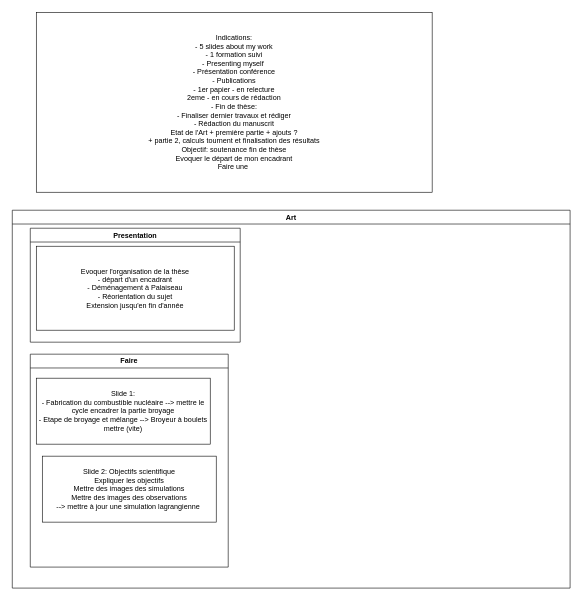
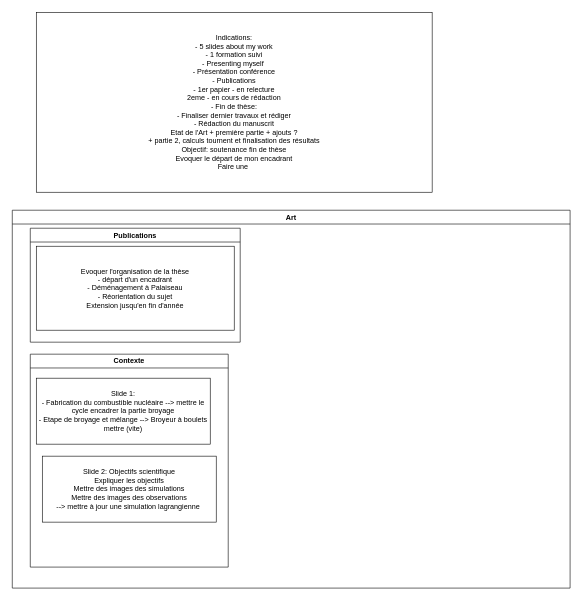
  <mxCell id="0" />
  <mxCell id="1" parent="0" />
  <mxCell id="2" value="Art" style="swimlane;whiteSpace=wrap;html=1;" vertex="1" parent="1"><mxGeometry x="20" y="350" width="930" height="630" as="geometry" /></mxCell>
- <mxCell id="3" value="Faire" style="swimlane;whiteSpace=wrap;html=1;" vertex="1" parent="2"><mxGeometry x="30" y="240" width="330" height="355" as="geometry" /></mxCell>
+ <mxCell id="3" value="Contexte" style="swimlane;whiteSpace=wrap;html=1;" vertex="1" parent="2"><mxGeometry x="30" y="240" width="330" height="355" as="geometry" /></mxCell>
  <mxCell id="4" value="Slide 1: &lt;br&gt;- Fabrication du combustible nucléaire --&amp;gt; mettre le cycle encadrer la partie broyage&lt;br&gt;- Etape de broyage et mélange --&amp;gt; Broyeur à boulets mettre (vite)" style="rounded=0;whiteSpace=wrap;html=1;" vertex="1" parent="3"><mxGeometry x="10" y="40" width="290" height="110" as="geometry" /></mxCell>
  <mxCell id="5" value="Slide 2: Objectifs scientifique&lt;br&gt;Expliquer les objectifs&lt;br&gt;Mettre des images des simulations&lt;br&gt;Mettre des images des observations&lt;br&gt;--&amp;gt; mettre à jour une simulation lagrangienne&amp;nbsp;" style="rounded=0;whiteSpace=wrap;html=1;" vertex="1" parent="3"><mxGeometry x="20" y="170" width="290" height="110" as="geometry" /></mxCell>
- <mxCell id="6" value="Presentation" style="swimlane;whiteSpace=wrap;html=1;" vertex="1" parent="2"><mxGeometry x="30" y="30" width="350" height="190" as="geometry" /></mxCell>
+ <mxCell id="6" value="Publications" style="swimlane;whiteSpace=wrap;html=1;" vertex="1" parent="2"><mxGeometry x="30" y="30" width="350" height="190" as="geometry" /></mxCell>
  <mxCell id="7" value="Evoquer l'organisation de la thèse&lt;br&gt;- départ d'un encadrant&lt;br&gt;- Déménagement à Palaiseau&lt;br&gt;- Réorientation du sujet&lt;br&gt;Extension jusqu'en fin d'année" style="whiteSpace=wrap;html=1;" vertex="1" parent="6"><mxGeometry x="10" y="30" width="330" height="140" as="geometry" /></mxCell>
  <mxCell id="8" value="Indications:&lt;br&gt;- 5 slides about my work&lt;br&gt;- 1 formation suivi&lt;br&gt;- Presenting myself&amp;nbsp;&lt;br&gt;- Présentation conférence&lt;br&gt;- Publications&lt;br&gt;- 1er papier - en relecture&lt;br&gt;2eme - en cours de rédaction&lt;br&gt;- Fin de thèse:&lt;br&gt;- Finaliser dernier travaux et rédiger&lt;br&gt;- Rédaction du manuscrit&lt;br&gt;Etat de l'Art + première partie + ajouts ?&lt;br&gt;+ partie 2, calculs tournent et finalisation des résultats&lt;br&gt;Objectif: soutenance fin de thèse&lt;br&gt;Evoquer le départ de mon encadrant&lt;br&gt;Faire une&amp;nbsp;" style="rounded=0;whiteSpace=wrap;html=1;" vertex="1" parent="1"><mxGeometry x="60" y="20" width="660" height="300" as="geometry" /></mxCell>
